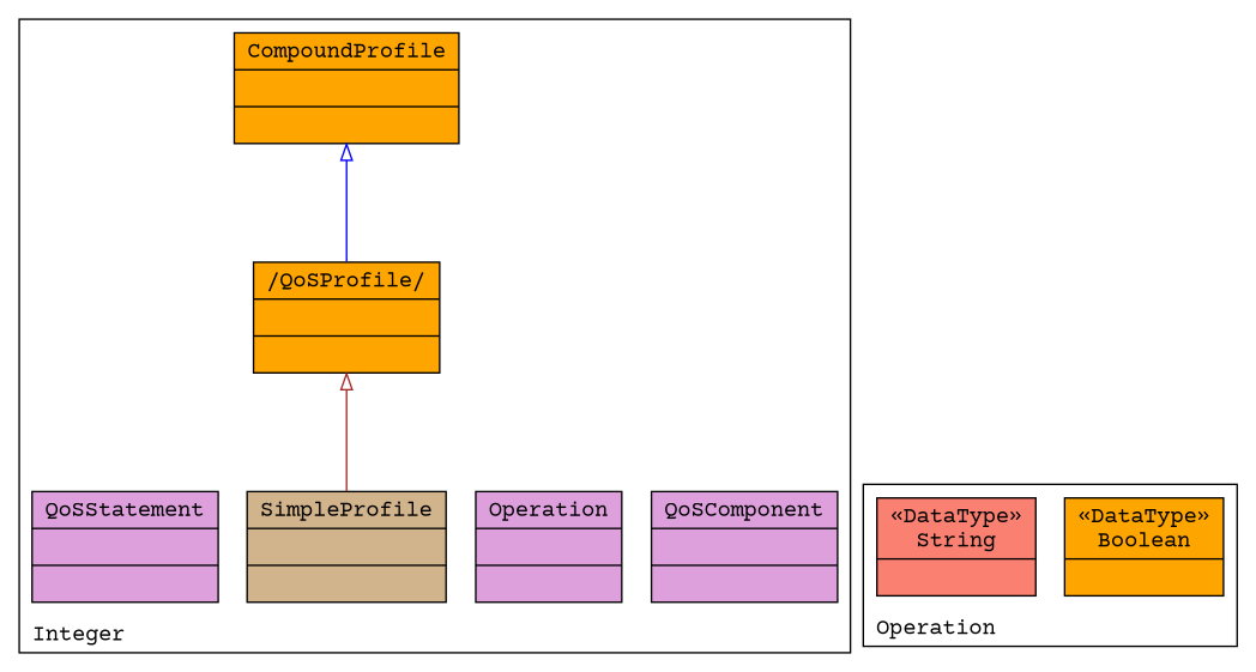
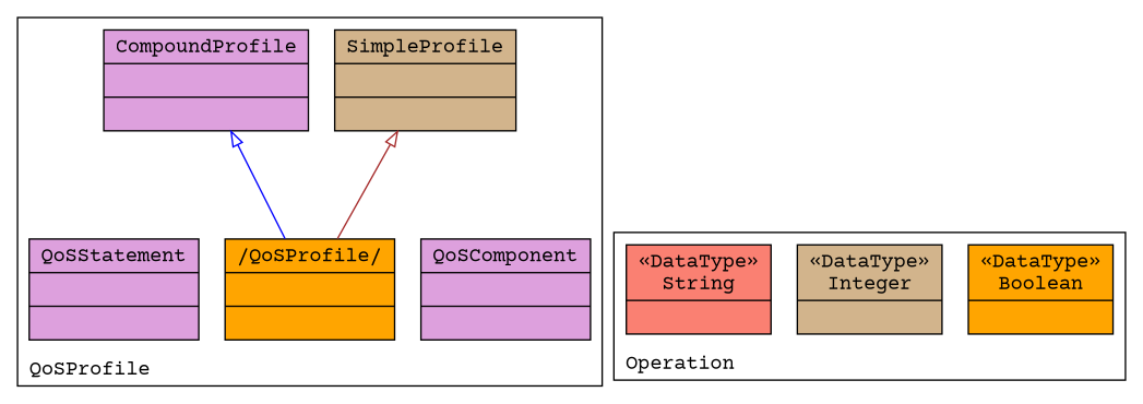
  digraph {
    compound=true
    fontname="Courier Prime"
    labeljust=l
    labelloc=t
    nodeSep=0.75
    rankdir=BT
    node [fillcolor=plum fontname="Courier Prime" shape=record style=filled]
    edge [arrowhead=onormal constraint=true fontname="Courier Prime" group=QoSProfile minlen=2]
    n1 [label="{QoSComponent| | }"]
-   n2 [label="{Operation| | }"]
    n3 [fillcolor=orange label="{/QoSProfile/| | }"]
-   n4 [fillcolor=orange label="{CompoundProfile| | }"]
+   n4 [label="{CompoundProfile| | }"]
    n5 [fillcolor=tan label="{SimpleProfile| | }"]
    n6 [label="{QoSStatement| | }"]
    n7 [fillcolor=orange label="{&#171;DataType&#187;\nBoolean|}"]
+   n8 [fillcolor=tan label="{&#171;DataType&#187;\nInteger|}"]
    n9 [fillcolor=salmon label="{&#171;DataType&#187;\nString|}"]
    subgraph cluster_1 {
      color=black
-     label=Integer
+     label=QoSProfile
      n1
-     n2
      n3
      n4
      n5
      n6
    }
    subgraph cluster_2 {
      color=black
      label=Operation
      n7
+     n8
      n9
    }
    n3 -> n4 [color=blue]
-   n5 -> n3 [color=brown]
+   n3 -> n5 [color=brown]
  }
